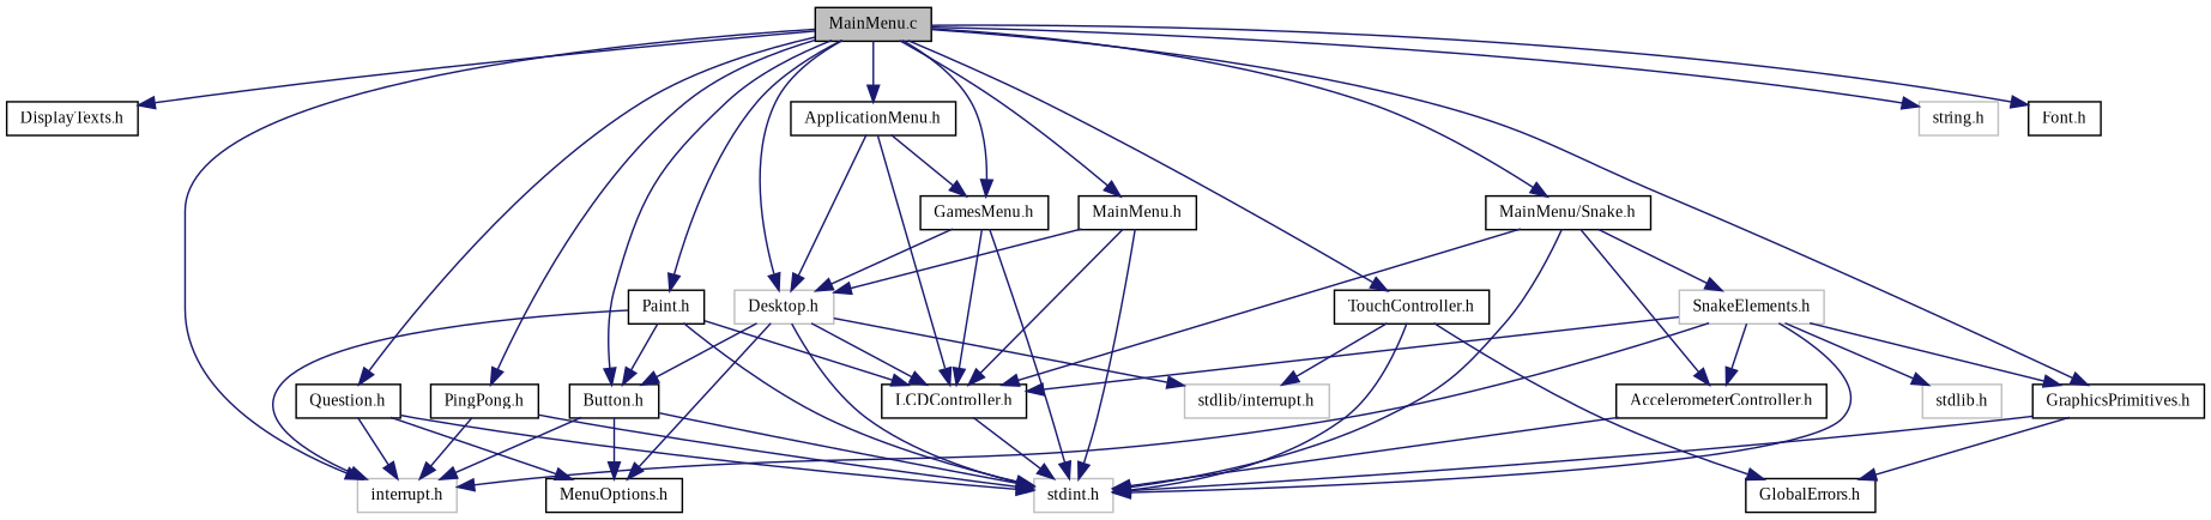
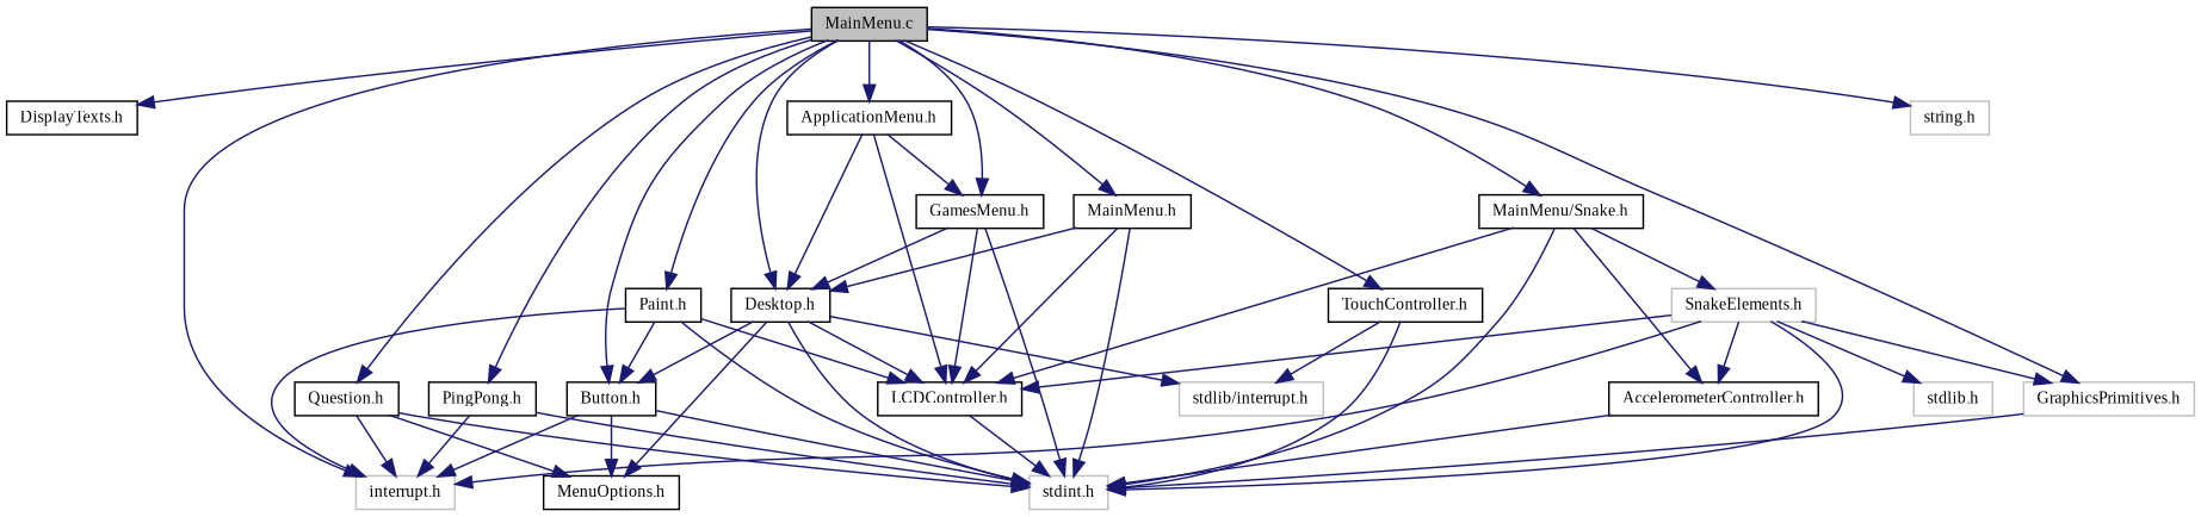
  digraph {
    node [color=black fillcolor=white fontname=TimesNewRoman fontsize=10 shape=record style=filled]
    edge [color=midnightblue fontname=TimesNewRoman fontsize=10 labelfontname=TimesNewRoman labelfontsize=10 style=solid]
    n1 [fillcolor=grey75 fontcolor=black height=0.2 label="MainMenu.c" width=0.4]
    n2 [height=0.2 label="DisplayTexts.h" width=0.4]
    n3 [color=grey75 height=0.2 label="interrupt.h" width=0.4]
    n4 [color=grey75 height=0.2 label="string.h" width=0.4]
-   n5 [color=grey75 height=0.2 label="Desktop.h" width=0.4]
+   n5 [height=0.2 label="Desktop.h" width=0.4]
    n6 [height=0.2 label="Button.h" width=0.4]
-   n7 [height=0.2 label="GraphicsPrimitives.h" width=0.4]
-   n8 [height=0.2 label="Font.h" width=0.4]
+   n7 [color=grey75 height=0.2 label="GraphicsPrimitives.h" width=0.4]
    n9 [height=0.2 label="TouchController.h" width=0.4]
    n10 [height=0.2 label="ApplicationMenu.h" width=0.4]
    n11 [height=0.2 label="MainMenu.h" width=0.4]
    n12 [height=0.2 label="GamesMenu.h" width=0.4]
    n13 [height=0.2 label="PingPong.h" width=0.4]
    n14 [height=0.2 label="Question.h" width=0.4]
    n15 [height=0.2 label="MainMenu/Snake.h" width=0.4]
    n16 [height=0.2 label="Paint.h" width=0.4]
    n17 [color=grey75 height=0.2 label="stdint.h" width=0.4]
    n18 [color=grey75 height=0.2 label="stdlib/interrupt.h" width=0.4]
    n19 [height=0.2 label="LCDController.h" width=0.4]
    n20 [height=0.2 label="MenuOptions.h" width=0.4]
-   n21 [height=0.2 label="GlobalErrors.h" width=0.4]
    n22 [color=grey75 height=0.2 label="SnakeElements.h" width=0.4]
    n23 [height=0.2 label="AccelerometerController.h" width=0.4]
    n24 [color=grey75 height=0.2 label="stdlib.h" width=0.4]
    n1 -> n2
    n1 -> n3
    n1 -> n4
    n1 -> n5
    n1 -> n6
    n1 -> n7
-   n1 -> n8
    n1 -> n9
    n1 -> n10
    n1 -> n11
    n1 -> n12
    n1 -> n13
    n1 -> n14
    n1 -> n15
    n1 -> n16
    n5 -> n6
    n5 -> n17
    n5 -> n18
    n5 -> n19
    n5 -> n20
    n6 -> n3
    n6 -> n17
    n6 -> n20
    n7 -> n17
-   n7 -> n21
    n9 -> n17
    n9 -> n18
-   n9 -> n21
    n10 -> n5
    n10 -> n12
    n10 -> n19
    n11 -> n5
    n11 -> n17
    n11 -> n19
    n12 -> n5
    n12 -> n17
    n12 -> n19
    n13 -> n3
    n13 -> n17
    n14 -> n3
    n14 -> n17
    n14 -> n20
    n15 -> n17
    n15 -> n19
    n15 -> n22
    n15 -> n23
    n16 -> n3
    n16 -> n6
    n16 -> n17
    n16 -> n19
    n19 -> n17
    n22 -> n3
    n22 -> n7
    n22 -> n17
    n22 -> n19
    n22 -> n23
    n22 -> n24
    n23 -> n17
  }
